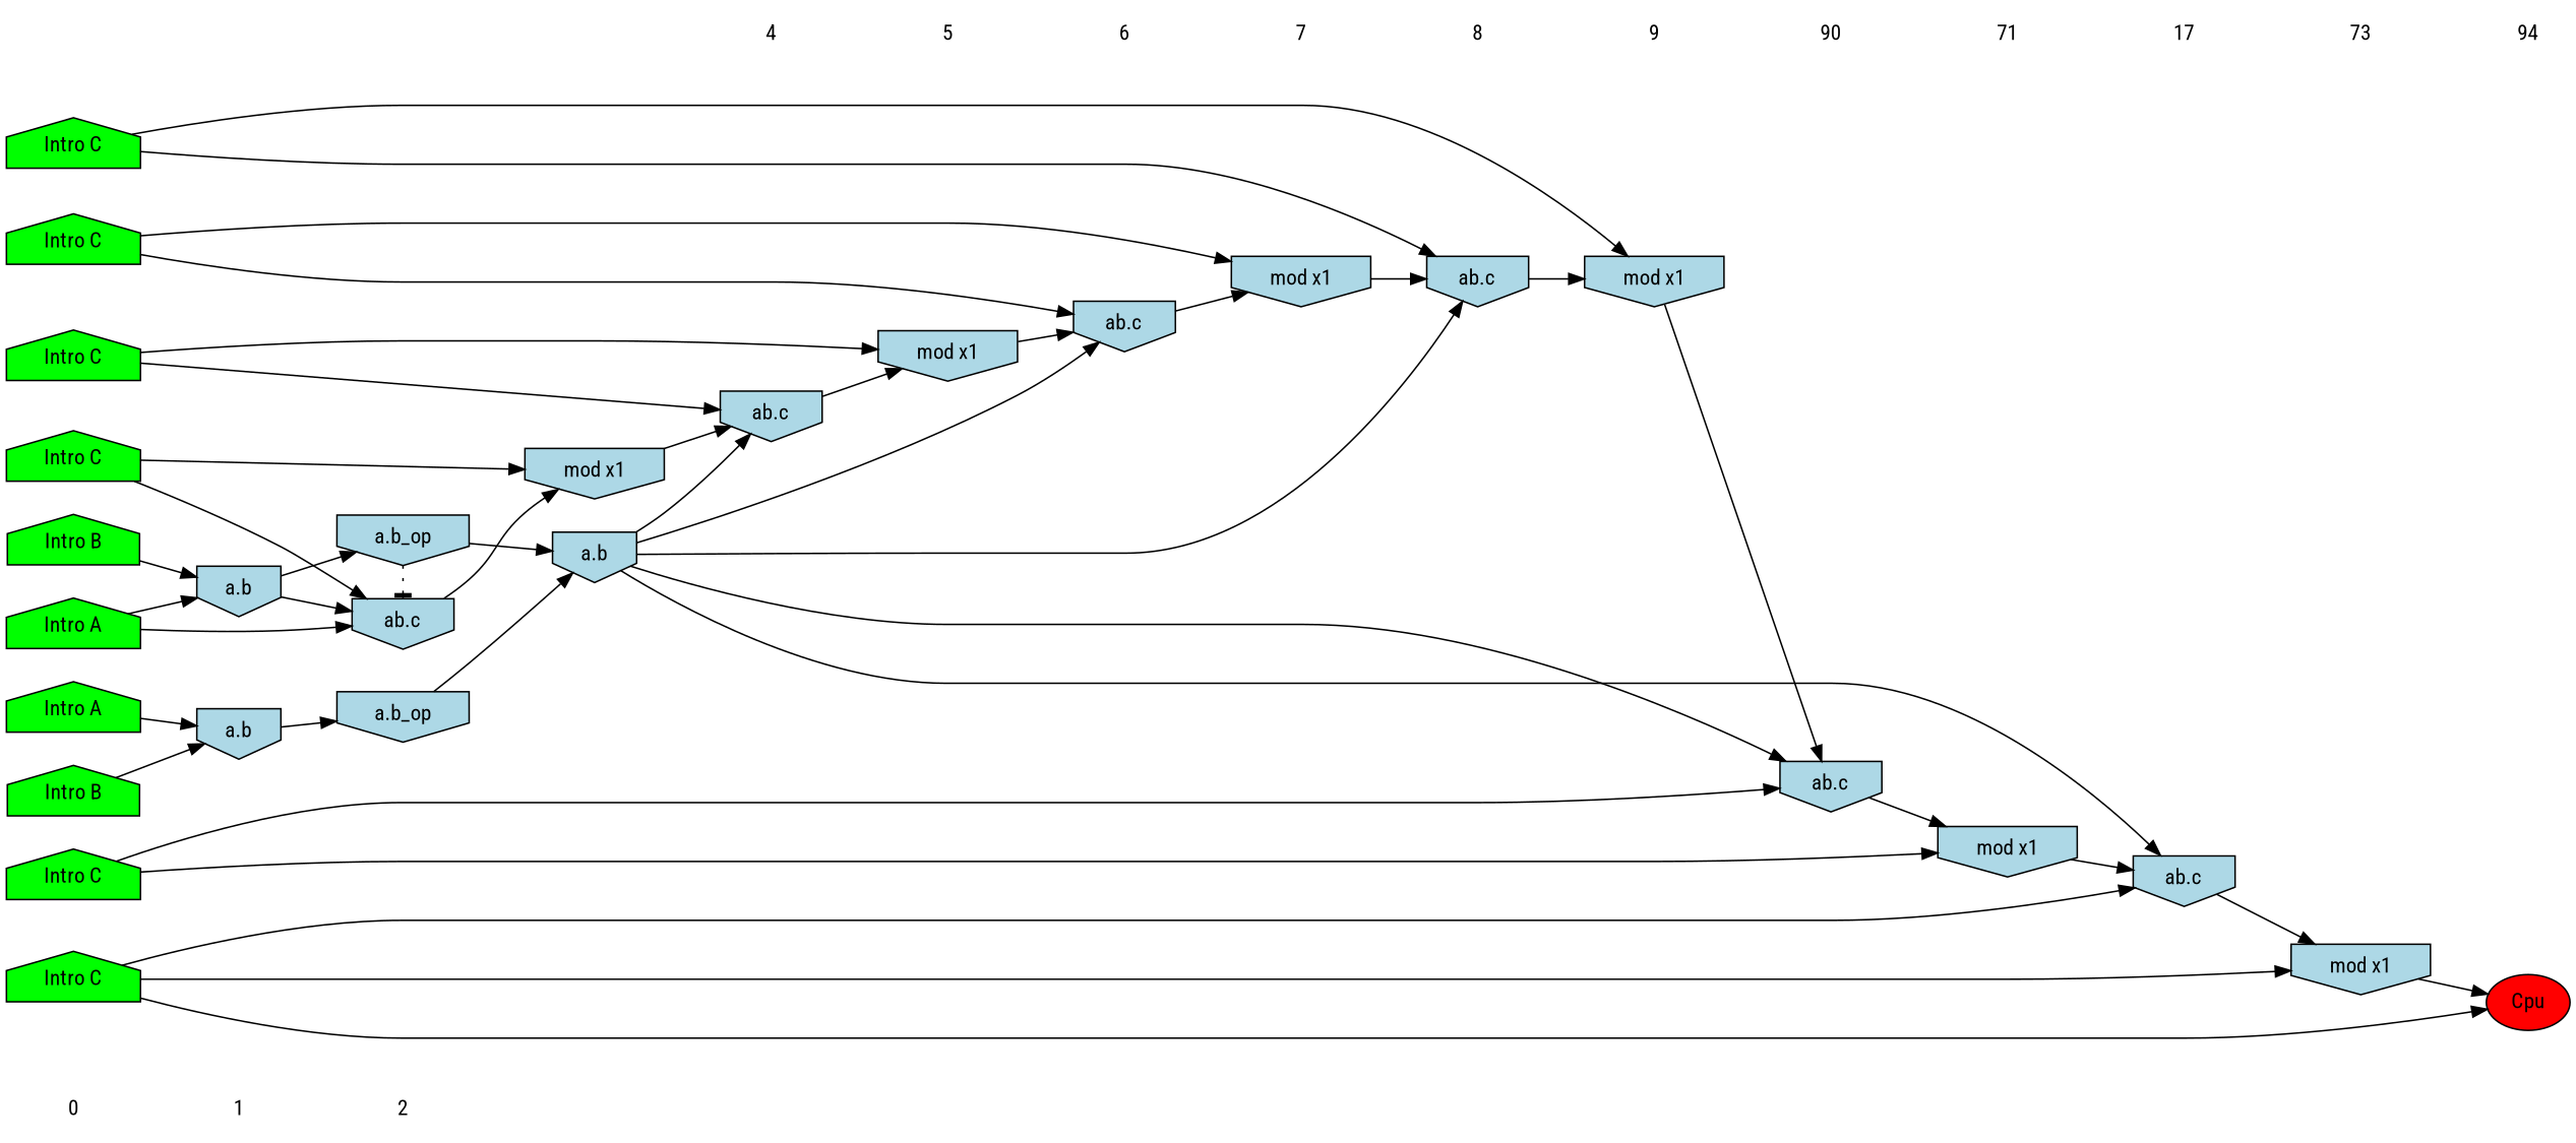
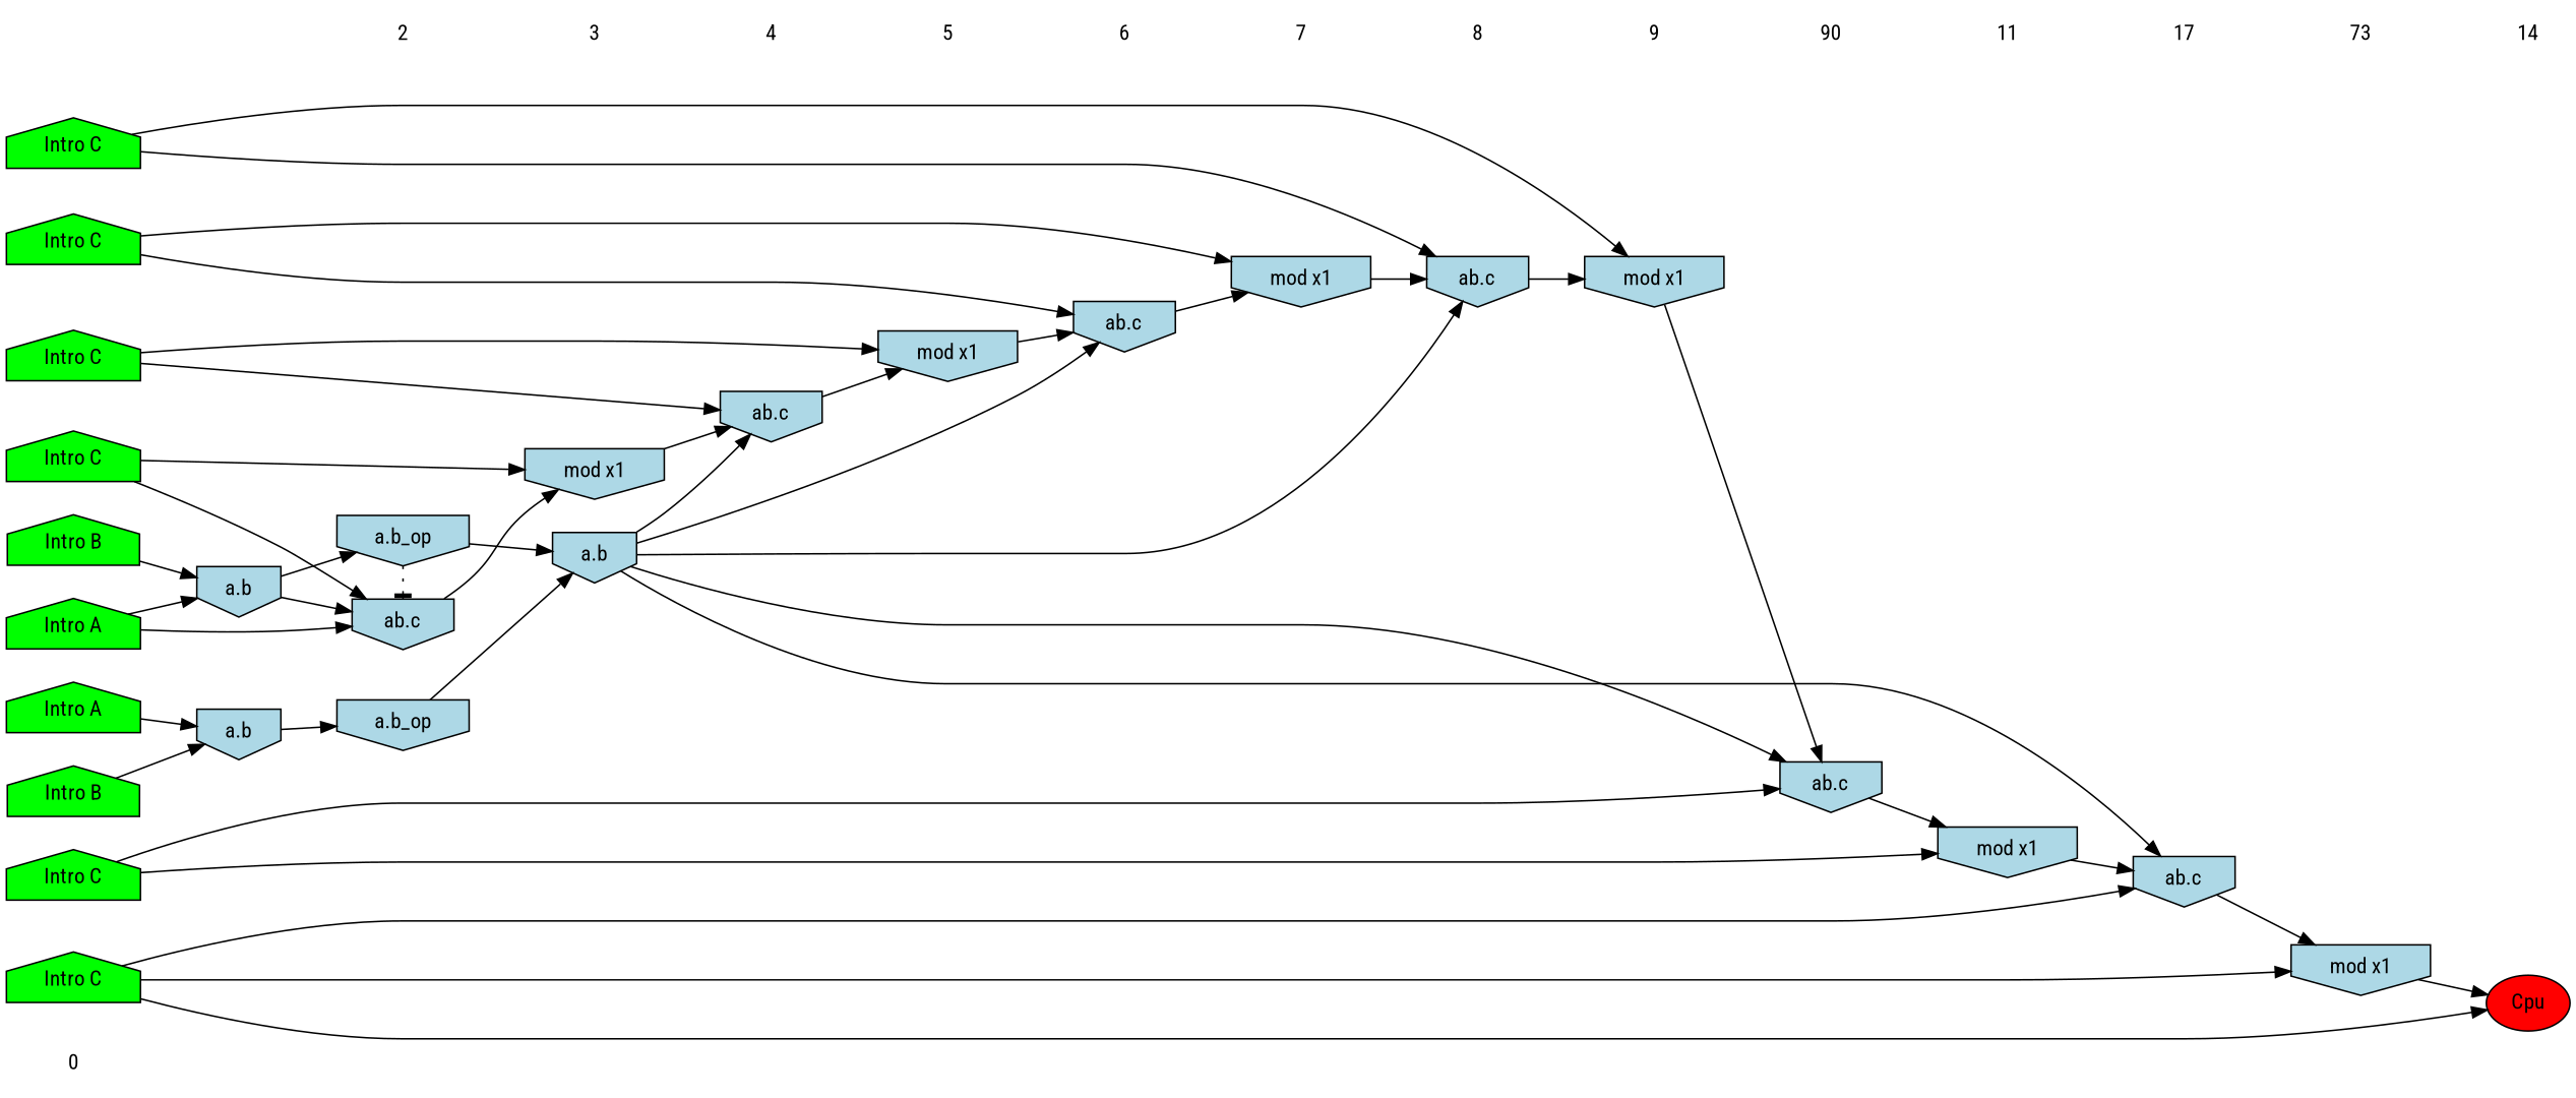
  digraph {
    fontname="Roboto Condensed"
    rankdir=LR
    ranksep=.5
    node [fontname="Roboto Condensed" shape=invhouse fillcolor=lightblue style=filled]
    edge [fontname="Roboto Condensed"]
    0 [shape=plaintext fillcolor="" style=""]
    n2 [fillcolor=green label="Intro B" shape=house]
    n3 [fillcolor=green label="Intro A" shape=house]
    n4 [fillcolor=green label="Intro A" shape=house]
    n5 [fillcolor=green label="Intro B" shape=house]
    n6 [fillcolor=green label="Intro C" shape=house]
    n7 [fillcolor=green label="Intro C" shape=house]
    n8 [fillcolor=green label="Intro C" shape=house]
    n9 [fillcolor=green label="Intro C" shape=house]
    n10 [fillcolor=green label="Intro C" shape=house]
    n11 [fillcolor=green label="Intro C" shape=house]
-   1 [shape=plaintext fillcolor="" style=""]
    n13 [label="a.b"]
    n14 [label="a.b"]
    2 [shape=plaintext fillcolor="" style=""]
    n16 [label="a.b_op"]
    n17 [label="ab.c"]
    n18 [label="a.b_op"]
+   3 [shape=plaintext fillcolor="" style=""]
    n20 [label="a.b"]
    n21 [label="mod x1"]
    4 [shape=plaintext fillcolor="" style=""]
    n23 [label="ab.c"]
    5 [shape=plaintext fillcolor="" style=""]
    n25 [label="mod x1"]
    6 [shape=plaintext fillcolor="" style=""]
    n27 [label="ab.c"]
    7 [shape=plaintext fillcolor="" style=""]
    n29 [label="mod x1"]
    8 [shape=plaintext fillcolor="" style=""]
    n31 [label="ab.c"]
    9 [shape=plaintext fillcolor="" style=""]
    n33 [label="mod x1"]
    n34 [label=90 shape=plaintext fillcolor="" style=""]
    n35 [label="ab.c"]
-   11 [shape=plaintext label=71 fillcolor="" style=""]
+   11 [shape=plaintext fillcolor="" style=""]
    n37 [label="mod x1"]
    n38 [label=17 shape=plaintext fillcolor="" style=""]
    n39 [label="ab.c"]
    n40 [label=73 shape=plaintext fillcolor="" style=""]
    n41 [label="mod x1"]
-   14 [shape=plaintext label=94 fillcolor="" style=""]
+   14 [shape=plaintext fillcolor="" style=""]
    n43 [fillcolor=red label=Cpu shape=""]
    subgraph sub_1 {
      rank=same
      0
      n2
      n3
      n4
      n5
      n6
      n7
      n8
      n9
      n10
      n11
    }
    subgraph sub_2 {
      rank=same
-     1
      n13
      n14
    }
    subgraph sub_3 {
      rank=same
      2
      n16
      n17
      n18
    }
    subgraph sub_4 {
      rank=same
+     3
      n20
      n21
    }
    subgraph sub_5 {
      rank=same
      4
      n23
    }
    subgraph sub_6 {
      rank=same
      5
      n25
    }
    subgraph sub_7 {
      rank=same
      6
      n27
    }
    subgraph sub_8 {
      rank=same
      7
      n29
    }
    subgraph sub_9 {
      rank=same
      8
      n31
    }
    subgraph sub_10 {
      rank=same
      9
      n33
    }
    subgraph sub_11 {
      rank=same
      n34
      n35
    }
    subgraph sub_12 {
      rank=same
      11
      n37
    }
    subgraph sub_13 {
      rank=same
      n38
      n39
    }
    subgraph sub_14 {
      rank=same
      n40
      n41
    }
    subgraph sub_15 {
      rank=same
      14
      n43
    }
-   0 -> 1 [style=invis]
    n2 -> n13
    n3 -> n13
    n3 -> n17
    n4 -> n14
    n5 -> n14
    n6 -> n31
    n6 -> n33
    n7 -> n17
    n7 -> n21
    n8 -> n35
    n8 -> n37
    n9 -> n23
    n9 -> n25
    n10 -> n27
    n10 -> n29
    n11 -> n39
    n11 -> n41
    n11 -> n43
-   1 -> 2 [style=invis]
    n13 -> n17
    n13 -> n18
    n14 -> n16
+   2 -> 3 [style=invis]
    n16 -> n20
    n17 -> n21
    n18 -> n17 [arrowhead=tee style=dotted]
    n18 -> n20
+   3 -> 4 [style=invis]
    n20 -> n23
    n20 -> n27
    n20 -> n31
    n20 -> n35
    n20 -> n39
    n21 -> n23
    4 -> 5 [style=invis]
    n23 -> n25
    5 -> 6 [style=invis]
    n25 -> n27
    6 -> 7 [style=invis]
    n27 -> n29
    7 -> 8 [style=invis]
    n29 -> n31
    8 -> 9 [style=invis]
    n31 -> n33
    9 -> n34 [style=invis]
    n33 -> n35
    n34 -> 11 [style=invis]
    n35 -> n37
    11 -> n38 [style=invis]
    n37 -> n39
    n38 -> n40 [style=invis]
    n39 -> n41
    n40 -> 14 [style=invis]
    n41 -> n43
  }
